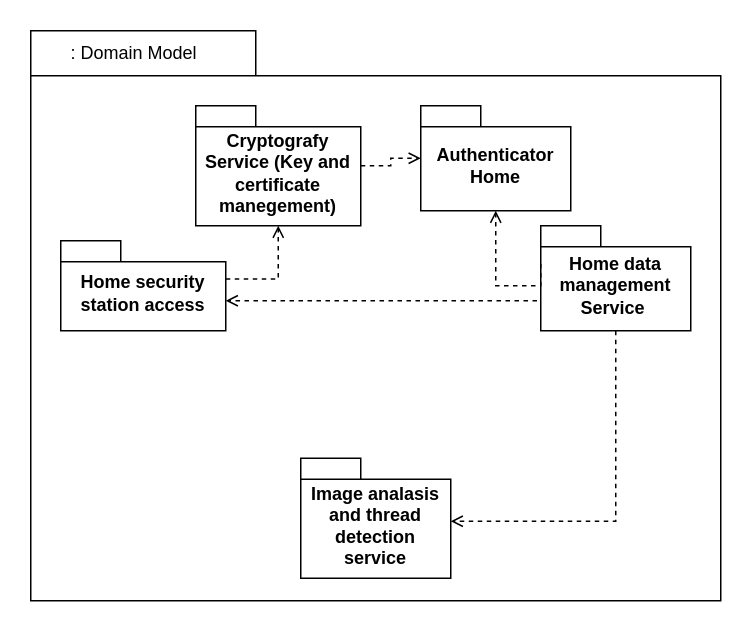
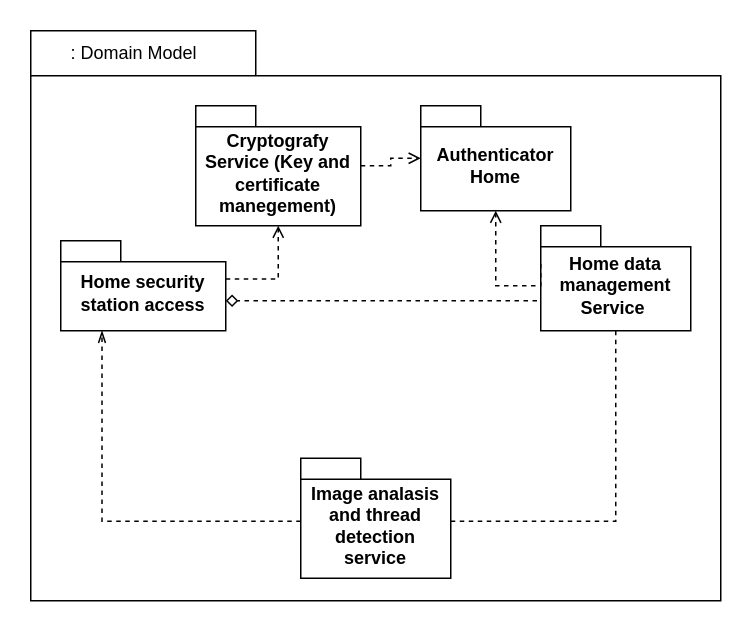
  <mxCell id="0" />
  <mxCell id="1" parent="0" />
  <mxCell id="2" value="" style="shape=folder;fontStyle=1;spacingTop=10;tabWidth=150;tabHeight=30;tabPosition=left;html=1;whiteSpace=wrap;fillColor=none;" vertex="1" parent="1"><mxGeometry x="20" y="20" width="460" height="380" as="geometry" /></mxCell>
  <mxCell id="3" style="edgeStyle=orthogonalEdgeStyle;rounded=0;orthogonalLoop=1;jettySize=auto;html=1;exitX=0;exitY=0;exitDx=110;exitDy=25.5;exitPerimeter=0;dashed=1;endArrow=open;endFill=0;" edge="1" parent="1" source="4" target="7"><mxGeometry relative="1" as="geometry" /></mxCell>
  <mxCell id="4" value="Home security station access" style="shape=folder;fontStyle=1;spacingTop=10;tabWidth=40;tabHeight=14;tabPosition=left;html=1;whiteSpace=wrap;" vertex="1" parent="1"><mxGeometry x="40" y="160" width="110" height="60" as="geometry" /></mxCell>
  <mxCell id="5" value="Authenticator Home" style="shape=folder;fontStyle=1;spacingTop=10;tabWidth=40;tabHeight=14;tabPosition=left;html=1;whiteSpace=wrap;" vertex="1" parent="1"><mxGeometry x="280" y="70" width="100" height="70" as="geometry" /></mxCell>
  <mxCell id="6" style="edgeStyle=orthogonalEdgeStyle;rounded=0;orthogonalLoop=1;jettySize=auto;html=1;dashed=1;endArrow=open;endFill=0;" edge="1" parent="1" source="7" target="5"><mxGeometry relative="1" as="geometry" /></mxCell>
  <mxCell id="7" value="Cryptografy Service (Key and certificate manegement)" style="shape=folder;fontStyle=1;spacingTop=10;tabWidth=40;tabHeight=14;tabPosition=left;html=1;whiteSpace=wrap;" vertex="1" parent="1"><mxGeometry x="130" y="70" width="110" height="80" as="geometry" /></mxCell>
  <mxCell id="8" value="Image analasis and thread detection service" style="shape=folder;fontStyle=1;spacingTop=10;tabWidth=40;tabHeight=14;tabPosition=left;html=1;whiteSpace=wrap;" vertex="1" parent="1"><mxGeometry x="200" y="305" width="100" height="80" as="geometry" /></mxCell>
- <mxCell id="9" style="edgeStyle=orthogonalEdgeStyle;rounded=0;orthogonalLoop=1;jettySize=auto;html=1;exitX=0;exitY=0;exitDx=0;exitDy=48.5;exitPerimeter=0;dashed=1;endArrow=open;endFill=0;" edge="1" parent="1" source="10" target="4"><mxGeometry relative="1" as="geometry"><Array as="points"><mxPoint x="370" y="200" /></Array></mxGeometry></mxCell>
+ <mxCell id="9" style="edgeStyle=orthogonalEdgeStyle;rounded=0;orthogonalLoop=1;jettySize=auto;html=1;exitX=0;exitY=0;exitDx=0;exitDy=48.5;exitPerimeter=0;dashed=1;endArrow=diamond;endFill=0;" edge="1" parent="1" source="10" target="4"><mxGeometry relative="1" as="geometry"><Array as="points"><mxPoint x="370" y="200" /></Array></mxGeometry></mxCell>
  <mxCell id="10" value="Home data management Service&amp;nbsp;" style="shape=folder;fontStyle=1;spacingTop=10;tabWidth=40;tabHeight=14;tabPosition=left;html=1;whiteSpace=wrap;" vertex="1" parent="1"><mxGeometry x="360" y="150" width="100" height="70" as="geometry" /></mxCell>
- <mxCell id="12" style="edgeStyle=orthogonalEdgeStyle;rounded=0;orthogonalLoop=1;jettySize=auto;html=1;entryX=0;entryY=0;entryDx=100;entryDy=42;entryPerimeter=0;exitX=0.5;exitY=1;exitDx=0;exitDy=0;exitPerimeter=0;endArrow=open;endFill=0;dashed=1;" edge="1" parent="1" source="10" target="8"><mxGeometry relative="1" as="geometry" /></mxCell>
+ <mxCell id="11" style="edgeStyle=orthogonalEdgeStyle;rounded=0;orthogonalLoop=1;jettySize=auto;html=1;entryX=0.25;entryY=1;entryDx=0;entryDy=0;entryPerimeter=0;exitX=0;exitY=0;exitDx=0;exitDy=42;exitPerimeter=0;dashed=1;endArrow=openThin;endFill=0;" edge="1" parent="1" source="8" target="4"><mxGeometry relative="1" as="geometry" /></mxCell>
+ <mxCell id="12" style="edgeStyle=orthogonalEdgeStyle;rounded=0;orthogonalLoop=1;jettySize=auto;html=1;entryX=0;entryY=0;entryDx=100;entryDy=42;entryPerimeter=0;exitX=0.5;exitY=1;exitDx=0;exitDy=0;exitPerimeter=0;endArrow=none;endFill=0;dashed=1;" edge="1" parent="1" source="10" target="8"><mxGeometry relative="1" as="geometry" /></mxCell>
  <mxCell id="13" style="edgeStyle=orthogonalEdgeStyle;rounded=0;orthogonalLoop=1;jettySize=auto;html=1;entryX=0.5;entryY=1;entryDx=0;entryDy=0;entryPerimeter=0;exitX=0;exitY=0;exitDx=0;exitDy=25.5;exitPerimeter=0;dashed=1;endArrow=open;endFill=0;" edge="1" parent="1" source="10" target="5"><mxGeometry relative="1" as="geometry"><Array as="points"><mxPoint x="360" y="190" /><mxPoint x="330" y="190" /></Array></mxGeometry></mxCell>
  <mxCell id="14" value=": Domain Model" style="text;html=1;align=center;verticalAlign=middle;whiteSpace=wrap;rounded=0;" vertex="1" parent="1"><mxGeometry x="28" y="30" width="122" height="10" as="geometry" /></mxCell>
